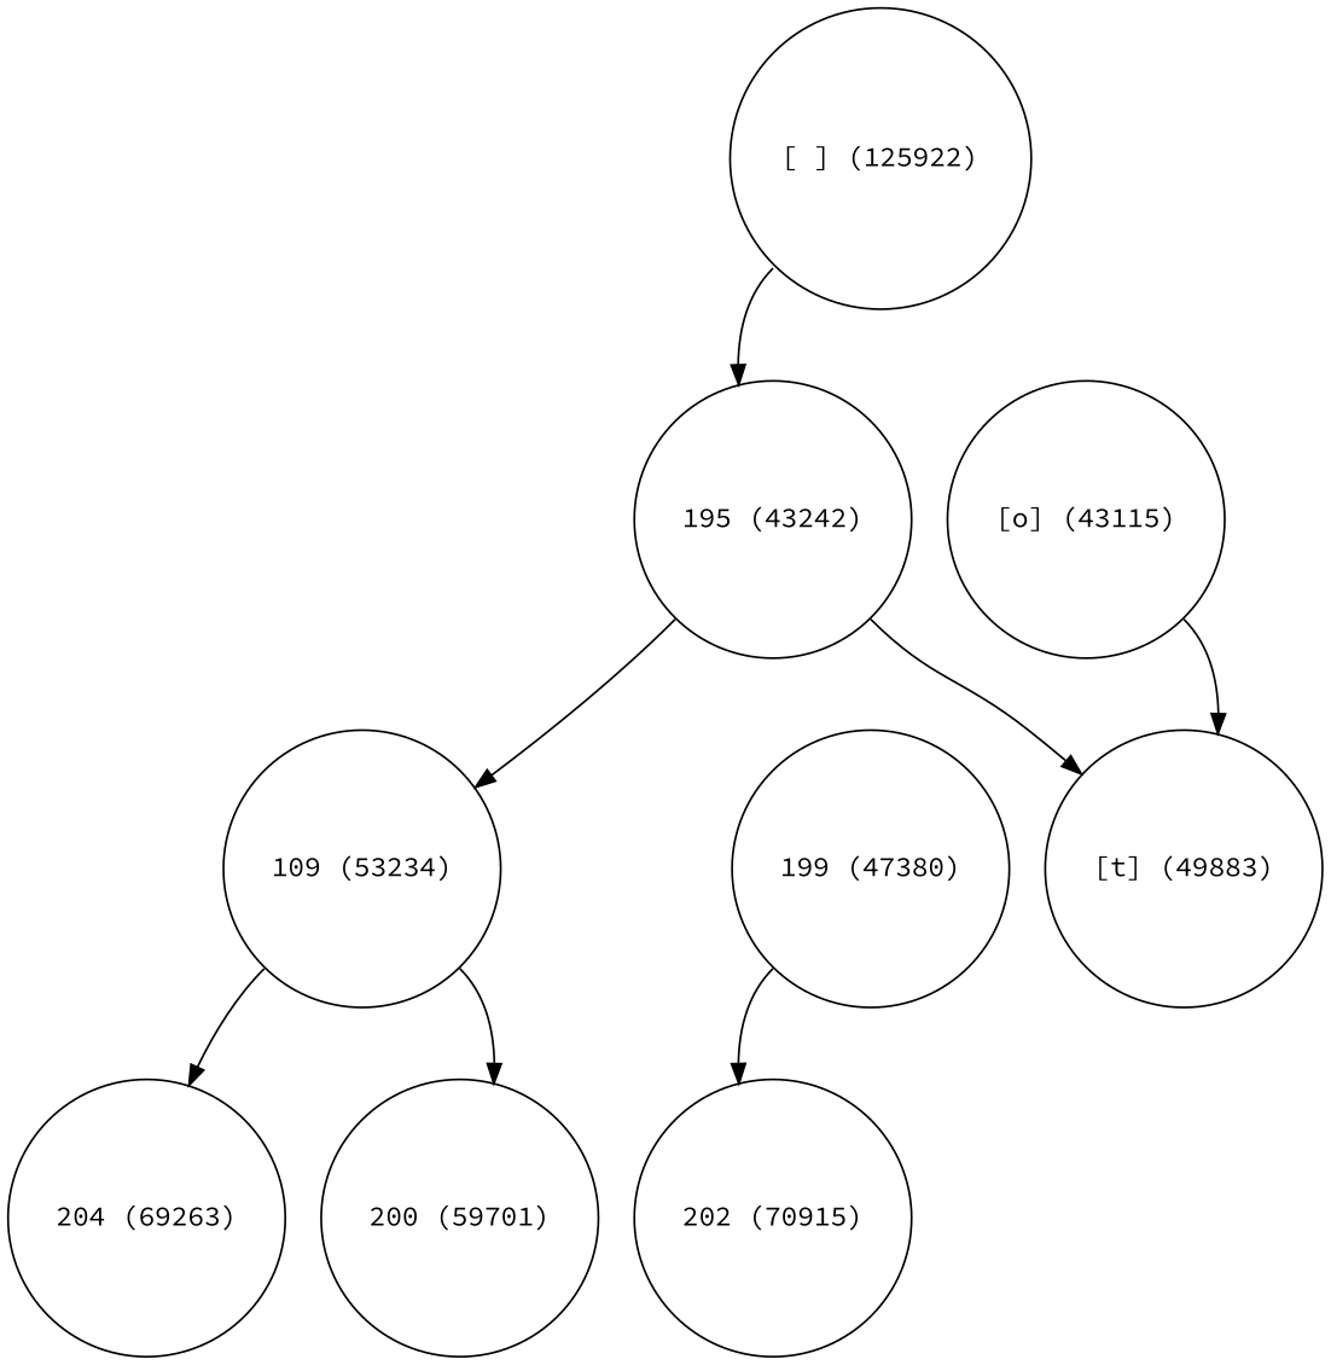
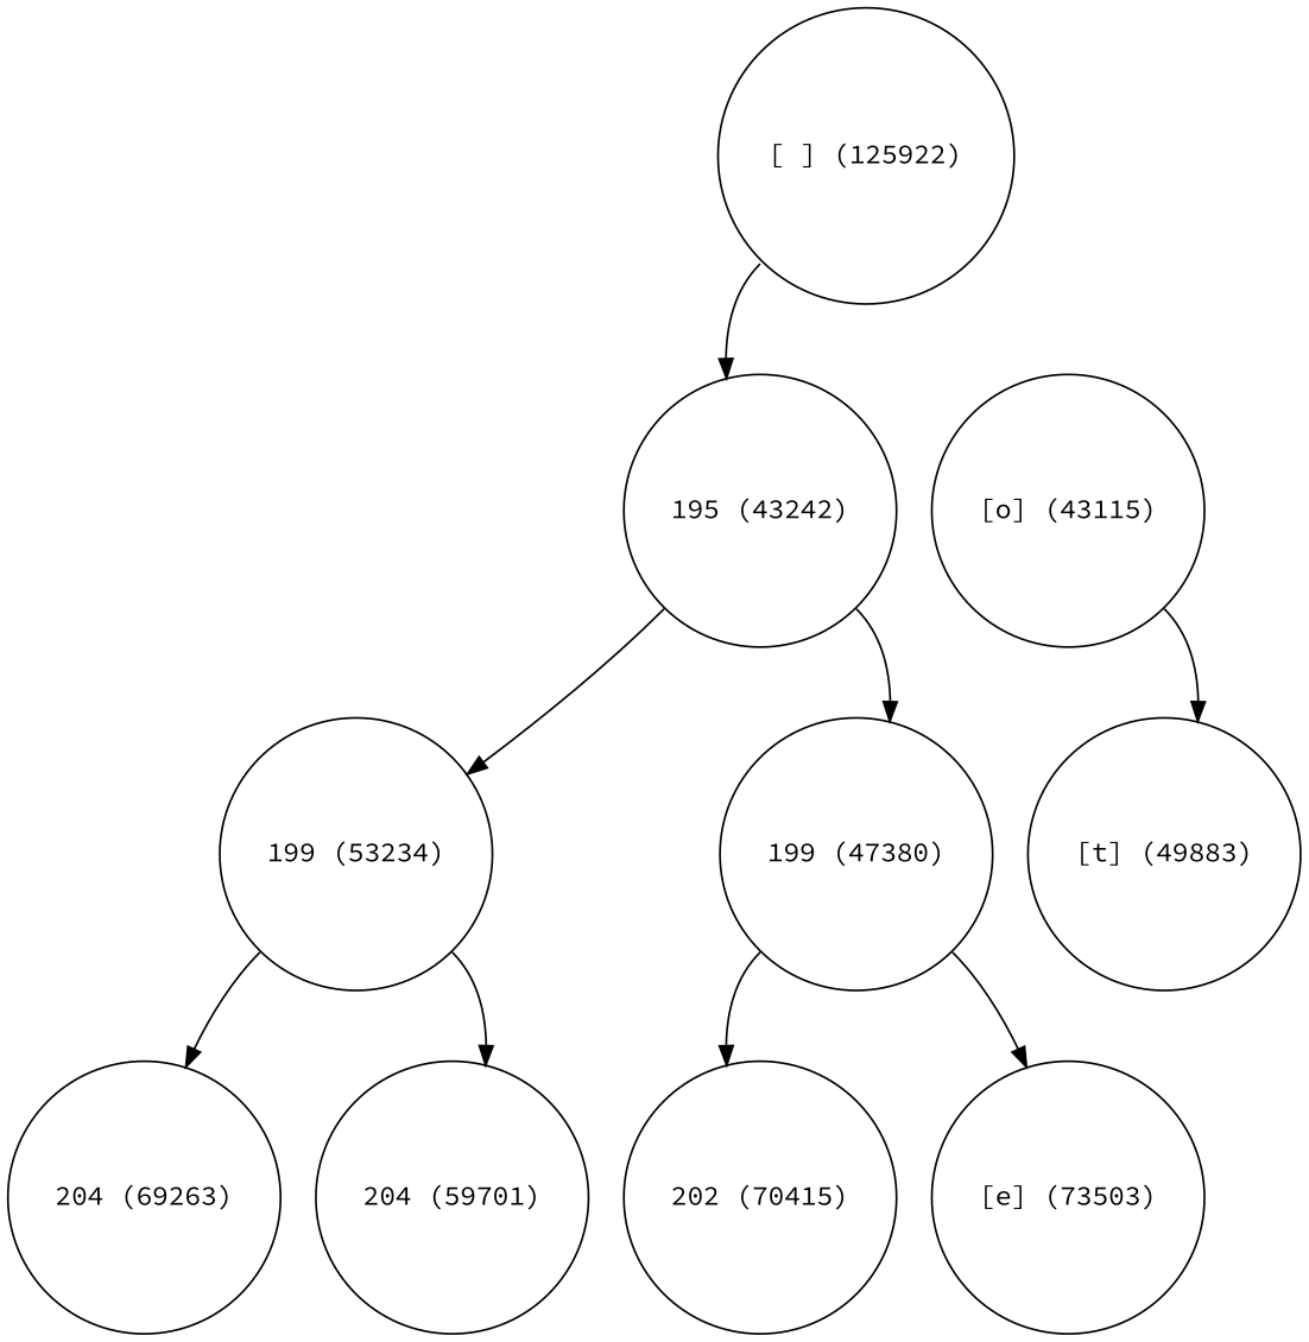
  digraph {
    fontname="Source Code Pro"
    node [fontname="Source Code Pro" shape=circle]
    edge [fontname="Source Code Pro" tailport=sw]
    n1 [label="[ ] (125922)" width=0.5]
    n2 [label="195 (43242)" width=0.5]
-   n3 [label="109 (53234)" width=0.5]
+   n3 [label="199 (53234)" width=0.5]
    n4 [label="199 (47380)" width=0.5]
    n5 [label="[o] (43115)" width=0.5]
    n6 [label="[t] (49883)" width=0.5]
    n7 [label="204 (69263)" width=0.5]
-   n8 [label="200 (59701)" width=0.5]
-   n9 [label="202 (70915)" width=0.5]
+   n8 [label="204 (59701)" width=0.5]
+   n9 [label="202 (70415)" width=0.5]
+   n10 [label="[e] (73503)" width=0.5]
    n1 -> n2
    n2 -> n3
-   n2 -> n6 [tailport=se]
+   n2 -> n4 [tailport=se]
    n3 -> n7
    n3 -> n8 [tailport=se]
    n4 -> n9
+   n4 -> n10 [tailport=se]
    n5 -> n6 [tailport=se]
  }
